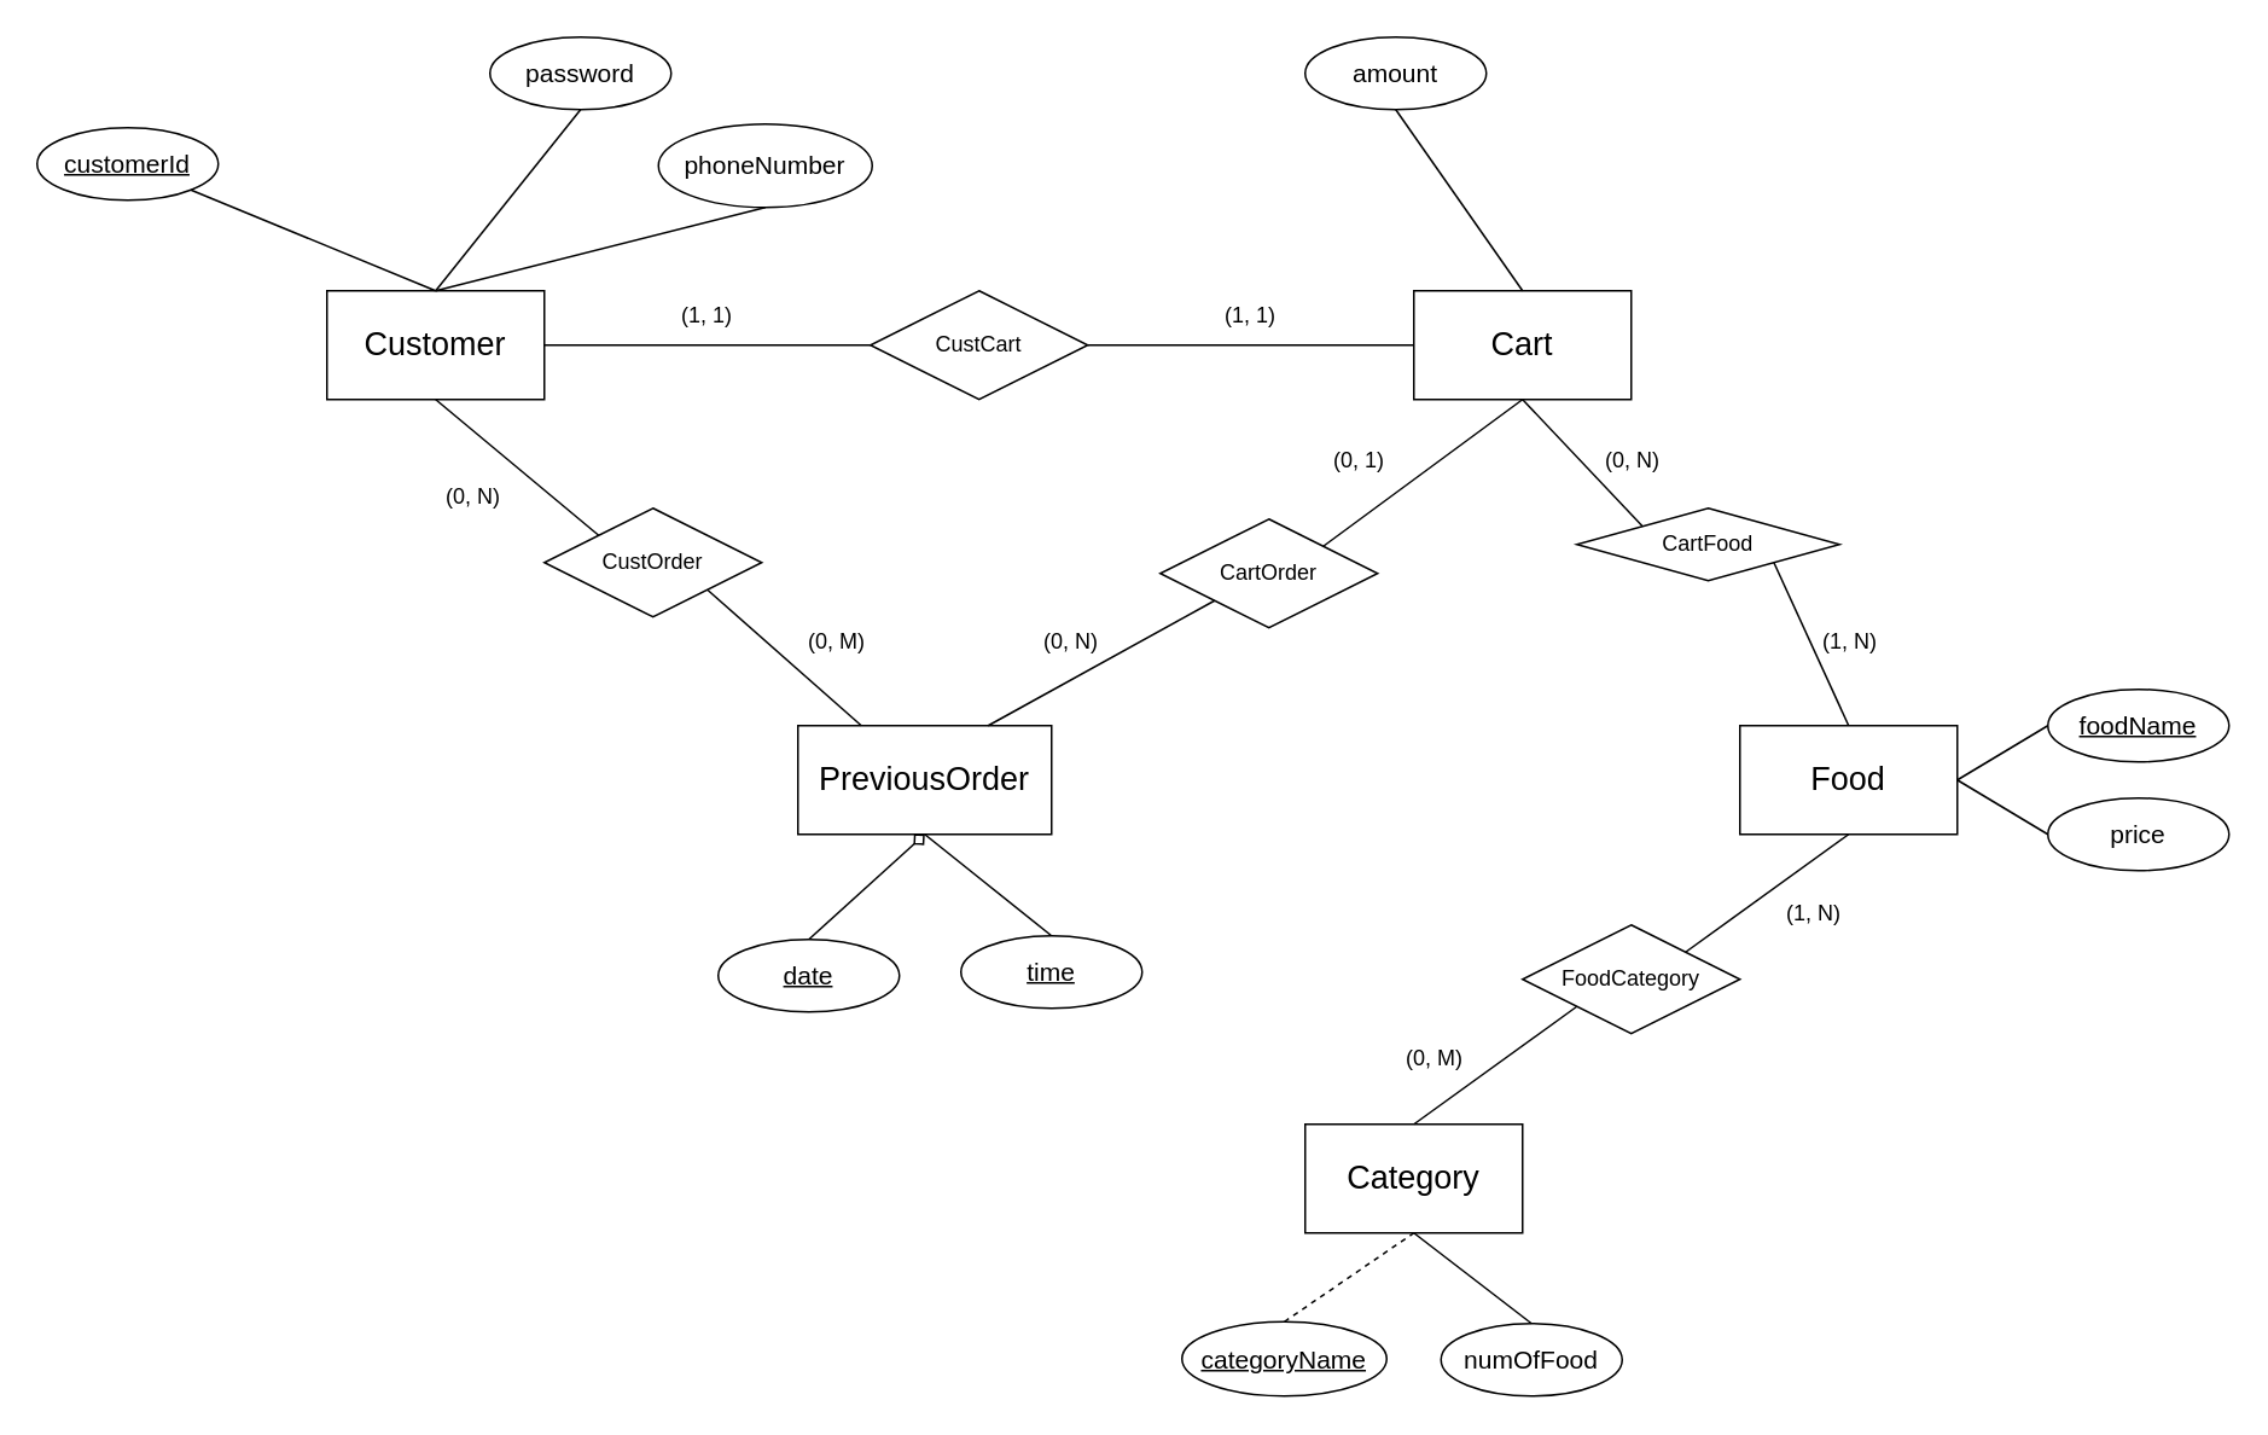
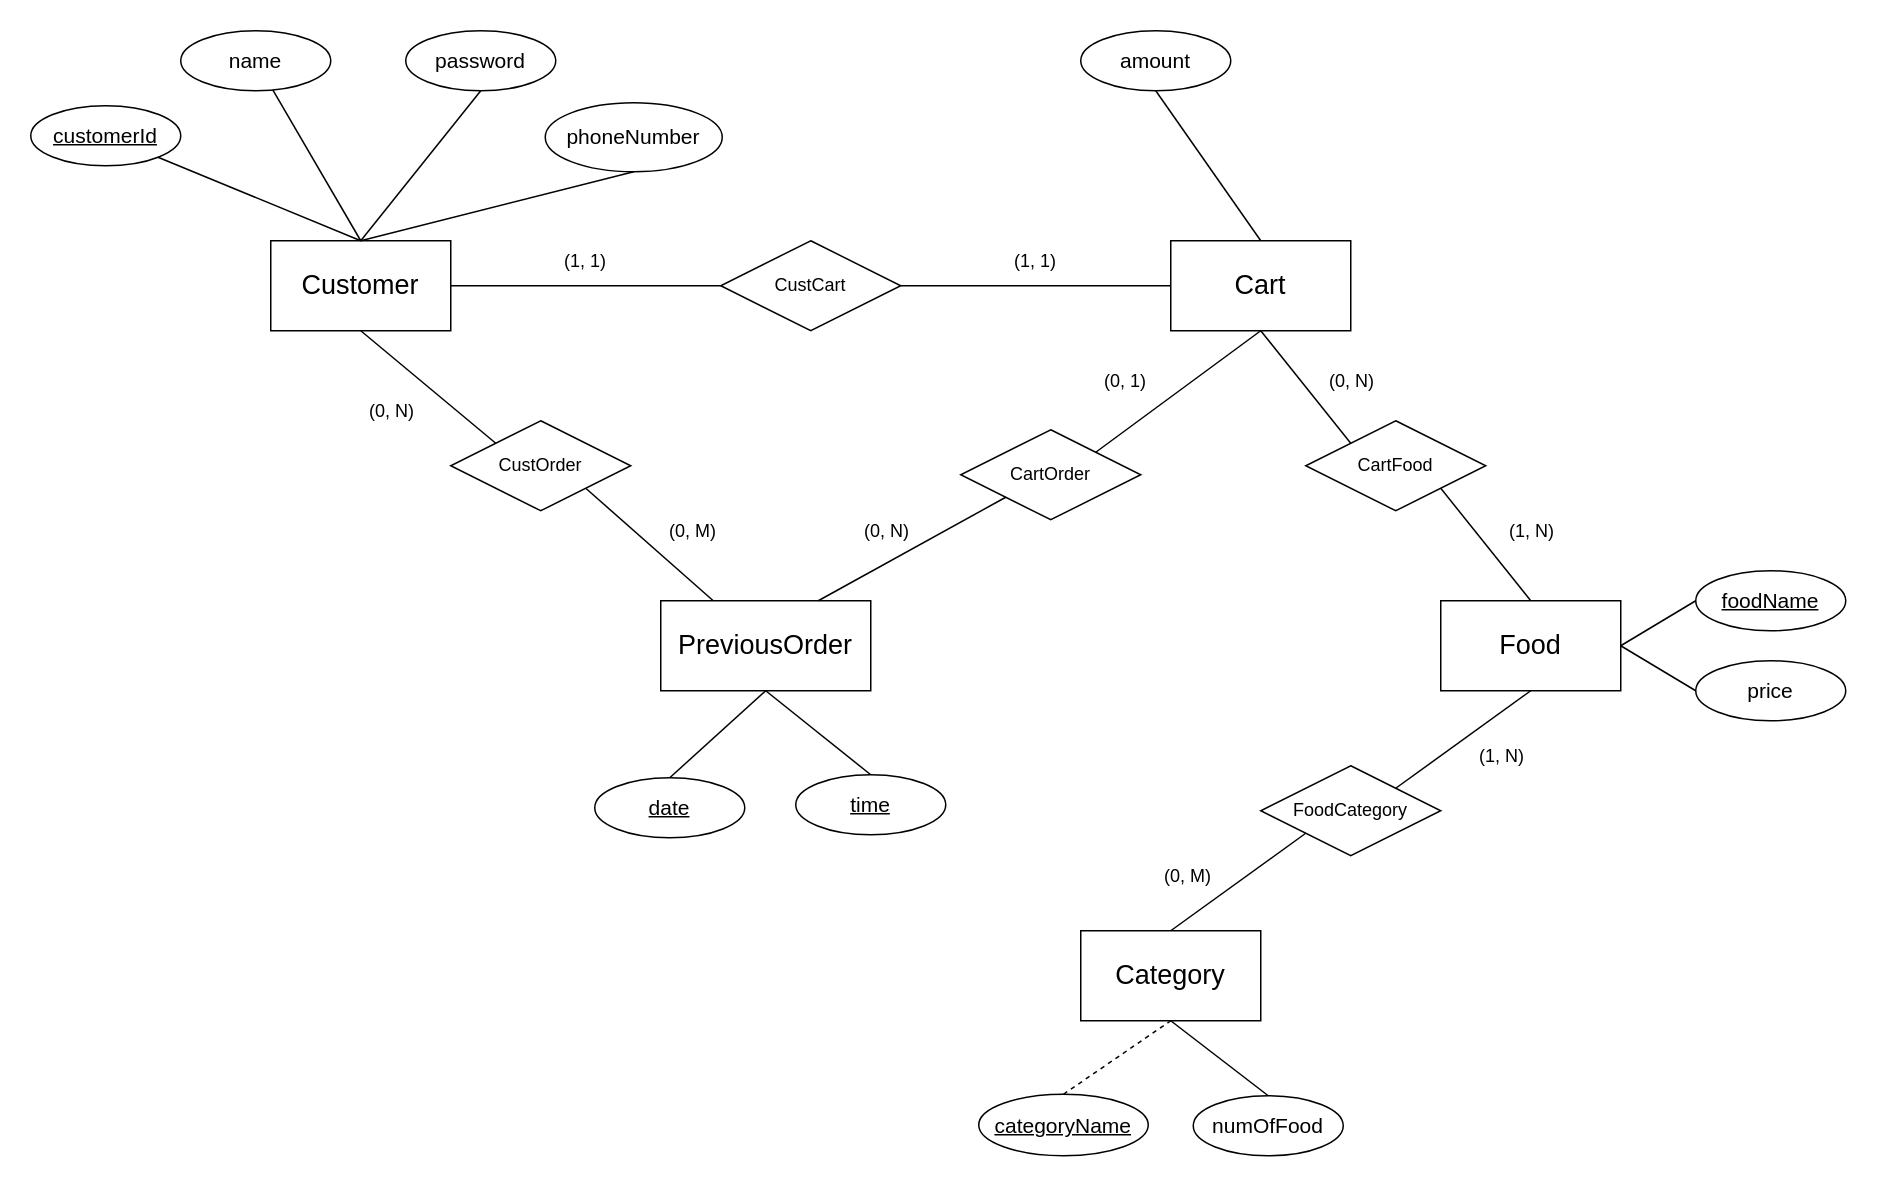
  <mxCell id="0" />
  <mxCell id="1" parent="0" />
  <mxCell id="2" value="&lt;font style=&quot;font-size: 18px;&quot;&gt;Customer&lt;/font&gt;" style="whiteSpace=wrap;html=1;align=center;" parent="1" vertex="1"><mxGeometry x="180" y="160" width="120" height="60" as="geometry" /></mxCell>
  <mxCell id="3" value="&lt;font style=&quot;font-size: 18px;&quot;&gt;Category&lt;/font&gt;" style="whiteSpace=wrap;html=1;align=center;" parent="1" vertex="1"><mxGeometry x="720" y="620" width="120" height="60" as="geometry" /></mxCell>
  <mxCell id="4" value="&lt;font style=&quot;font-size: 18px;&quot;&gt;Food&lt;/font&gt;" style="whiteSpace=wrap;html=1;align=center;" parent="1" vertex="1"><mxGeometry x="960" y="400" width="120" height="60" as="geometry" /></mxCell>
  <mxCell id="5" value="&lt;font style=&quot;font-size: 18px;&quot;&gt;Cart&lt;/font&gt;" style="whiteSpace=wrap;html=1;align=center;" parent="1" vertex="1"><mxGeometry x="780" y="160" width="120" height="60" as="geometry" /></mxCell>
  <mxCell id="6" value="&lt;font style=&quot;font-size: 18px;&quot;&gt;PreviousOrder&lt;/font&gt;" style="whiteSpace=wrap;html=1;align=center;" parent="1" vertex="1"><mxGeometry x="440" y="400" width="140" height="60" as="geometry" /></mxCell>
+ <mxCell id="7" style="rounded=0;orthogonalLoop=1;jettySize=auto;html=1;endArrow=none;endFill=0;entryX=0.5;entryY=0;entryDx=0;entryDy=0;" parent="1" source="8" target="2" edge="1"><mxGeometry relative="1" as="geometry" /></mxCell>
+ <mxCell id="8" value="name" style="ellipse;whiteSpace=wrap;html=1;align=center;fontSize=14;" parent="1" vertex="1"><mxGeometry x="120" y="20" width="100" height="40" as="geometry" /></mxCell>
  <mxCell id="9" value="customerId" style="ellipse;whiteSpace=wrap;html=1;align=center;fontStyle=4;fontSize=14;" parent="1" vertex="1"><mxGeometry x="20" y="70" width="100" height="40" as="geometry" /></mxCell>
  <mxCell id="10" style="rounded=0;orthogonalLoop=1;jettySize=auto;html=1;endArrow=none;endFill=0;entryX=0.5;entryY=0;entryDx=0;entryDy=0;" parent="1" source="9" target="2" edge="1"><mxGeometry relative="1" as="geometry"><mxPoint x="210" y="170" as="targetPoint" /></mxGeometry></mxCell>
  <mxCell id="11" value="password" style="ellipse;whiteSpace=wrap;html=1;align=center;fontSize=14;" parent="1" vertex="1"><mxGeometry x="270" y="20" width="100" height="40" as="geometry" /></mxCell>
  <mxCell id="12" value="phoneNumber" style="ellipse;whiteSpace=wrap;html=1;align=center;fontSize=14;" parent="1" vertex="1"><mxGeometry x="363" y="68" width="118" height="46" as="geometry" /></mxCell>
  <mxCell id="13" style="rounded=0;orthogonalLoop=1;jettySize=auto;html=1;endArrow=none;endFill=0;exitX=0.5;exitY=1;exitDx=0;exitDy=0;entryX=0.5;entryY=0;entryDx=0;entryDy=0;" parent="1" source="11" target="2" edge="1"><mxGeometry relative="1" as="geometry"><mxPoint x="154" y="69" as="sourcePoint" /><mxPoint x="228" y="170" as="targetPoint" /></mxGeometry></mxCell>
  <mxCell id="14" style="rounded=0;orthogonalLoop=1;jettySize=auto;html=1;endArrow=none;endFill=0;exitX=0.5;exitY=1;exitDx=0;exitDy=0;entryX=0.5;entryY=0;entryDx=0;entryDy=0;" parent="1" source="12" target="2" edge="1"><mxGeometry relative="1" as="geometry"><mxPoint x="280" y="50" as="sourcePoint" /><mxPoint x="250" y="170" as="targetPoint" /></mxGeometry></mxCell>
  <mxCell id="15" value="numOfFood" style="ellipse;whiteSpace=wrap;html=1;align=center;fontSize=14;" parent="1" vertex="1"><mxGeometry x="795" y="730" width="100" height="40" as="geometry" /></mxCell>
  <mxCell id="16" style="rounded=0;orthogonalLoop=1;jettySize=auto;html=1;endArrow=none;endFill=0;exitX=0.5;exitY=0;exitDx=0;exitDy=0;entryX=0.5;entryY=1;entryDx=0;entryDy=0;dashed=1;" parent="1" source="18" target="3" edge="1"><mxGeometry relative="1" as="geometry"><mxPoint x="710" y="550" as="sourcePoint" /><mxPoint x="800" y="615" as="targetPoint" /></mxGeometry></mxCell>
  <mxCell id="17" style="rounded=0;orthogonalLoop=1;jettySize=auto;html=1;endArrow=none;endFill=0;exitX=0.5;exitY=0;exitDx=0;exitDy=0;entryX=0.5;entryY=1;entryDx=0;entryDy=0;" parent="1" source="15" target="3" edge="1"><mxGeometry relative="1" as="geometry"><mxPoint x="840" y="495" as="sourcePoint" /><mxPoint x="800" y="615" as="targetPoint" /></mxGeometry></mxCell>
  <mxCell id="18" value="categoryName" style="ellipse;whiteSpace=wrap;html=1;align=center;fontStyle=4;fontSize=14;" parent="1" vertex="1"><mxGeometry x="652" y="729" width="113" height="41" as="geometry" /></mxCell>
  <mxCell id="19" value="CustCart" style="shape=rhombus;perimeter=rhombusPerimeter;whiteSpace=wrap;html=1;align=center;" parent="1" vertex="1"><mxGeometry x="480" y="160" width="120" height="60" as="geometry" /></mxCell>
- <mxCell id="20" style="rounded=0;orthogonalLoop=1;jettySize=auto;html=1;endArrow=diamond;endFill=0;exitX=0.5;exitY=0;exitDx=0;exitDy=0;entryX=0.5;entryY=1;entryDx=0;entryDy=0;" parent="1" source="53" target="6" edge="1"><mxGeometry relative="1" as="geometry"><mxPoint x="440" y="556" as="sourcePoint" /><mxPoint x="510" y="470" as="targetPoint" /></mxGeometry></mxCell>
+ <mxCell id="20" style="rounded=0;orthogonalLoop=1;jettySize=auto;html=1;endArrow=none;endFill=0;exitX=0.5;exitY=0;exitDx=0;exitDy=0;entryX=0.5;entryY=1;entryDx=0;entryDy=0;" parent="1" source="53" target="6" edge="1"><mxGeometry relative="1" as="geometry"><mxPoint x="440" y="556" as="sourcePoint" /><mxPoint x="510" y="470" as="targetPoint" /></mxGeometry></mxCell>
  <mxCell id="21" style="rounded=0;orthogonalLoop=1;jettySize=auto;html=1;endArrow=none;endFill=0;exitX=0.5;exitY=0;exitDx=0;exitDy=0;entryX=0.5;entryY=1;entryDx=0;entryDy=0;" parent="1" source="22" target="6" edge="1"><mxGeometry relative="1" as="geometry"><mxPoint x="700" y="330" as="sourcePoint" /><mxPoint x="510" y="470" as="targetPoint" /></mxGeometry></mxCell>
  <mxCell id="22" value="time" style="ellipse;whiteSpace=wrap;html=1;align=center;fontStyle=4;fontSize=14;" parent="1" vertex="1"><mxGeometry x="530" y="516" width="100" height="40" as="geometry" /></mxCell>
  <mxCell id="23" value="amount" style="ellipse;whiteSpace=wrap;html=1;align=center;fontSize=14;" parent="1" vertex="1"><mxGeometry x="720" y="20" width="100" height="40" as="geometry" /></mxCell>
  <mxCell id="24" style="rounded=0;orthogonalLoop=1;jettySize=auto;html=1;endArrow=none;endFill=0;exitX=0.5;exitY=1;exitDx=0;exitDy=0;" parent="1" source="23" edge="1"><mxGeometry relative="1" as="geometry"><mxPoint x="744" y="49" as="sourcePoint" /><mxPoint x="840" y="160" as="targetPoint" /></mxGeometry></mxCell>
  <mxCell id="25" style="rounded=0;orthogonalLoop=1;jettySize=auto;html=1;endArrow=none;endFill=0;exitX=0;exitY=0.5;exitDx=0;exitDy=0;entryX=1;entryY=0.5;entryDx=0;entryDy=0;" parent="1" source="19" target="2" edge="1"><mxGeometry relative="1" as="geometry"><mxPoint x="430" y="120" as="sourcePoint" /><mxPoint x="250" y="170" as="targetPoint" /></mxGeometry></mxCell>
  <mxCell id="26" style="rounded=0;orthogonalLoop=1;jettySize=auto;html=1;endArrow=none;endFill=0;exitX=0;exitY=0.5;exitDx=0;exitDy=0;entryX=1;entryY=0.5;entryDx=0;entryDy=0;" parent="1" source="5" target="19" edge="1"><mxGeometry relative="1" as="geometry"><mxPoint x="500" y="200" as="sourcePoint" /><mxPoint x="310" y="200" as="targetPoint" /></mxGeometry></mxCell>
  <mxCell id="27" value="(1, 1)" style="text;strokeColor=none;fillColor=none;align=left;verticalAlign=top;spacingLeft=4;spacingRight=4;overflow=hidden;rotatable=0;points=[[0,0.5],[1,0.5]];portConstraint=eastwest;whiteSpace=wrap;html=1;" parent="1" vertex="1"><mxGeometry x="370" y="160" width="40" height="26" as="geometry" /></mxCell>
  <mxCell id="28" value="(1, 1)" style="text;strokeColor=none;fillColor=none;align=left;verticalAlign=top;spacingLeft=4;spacingRight=4;overflow=hidden;rotatable=0;points=[[0,0.5],[1,0.5]];portConstraint=eastwest;whiteSpace=wrap;html=1;" parent="1" vertex="1"><mxGeometry x="670" y="160" width="40" height="26" as="geometry" /></mxCell>
  <mxCell id="29" style="rounded=0;orthogonalLoop=1;jettySize=auto;html=1;endArrow=none;endFill=0;exitX=0;exitY=0.5;exitDx=0;exitDy=0;entryX=1;entryY=0.5;entryDx=0;entryDy=0;" parent="1" source="30" target="4" edge="1"><mxGeometry relative="1" as="geometry"><mxPoint x="1200" y="460" as="sourcePoint" /><mxPoint x="1180" y="380" as="targetPoint" /></mxGeometry></mxCell>
  <mxCell id="30" value="price" style="ellipse;whiteSpace=wrap;html=1;align=center;fontSize=14;" parent="1" vertex="1"><mxGeometry x="1130" y="440" width="100" height="40" as="geometry" /></mxCell>
- <mxCell id="31" value="CartFood" style="shape=rhombus;perimeter=rhombusPerimeter;whiteSpace=wrap;html=1;align=center;" parent="1" vertex="1"><mxGeometry x="870" y="280" width="145" height="40" as="geometry" /></mxCell>
+ <mxCell id="31" value="CartFood" style="shape=rhombus;perimeter=rhombusPerimeter;whiteSpace=wrap;html=1;align=center;" parent="1" vertex="1"><mxGeometry x="870" y="280" width="120" height="60" as="geometry" /></mxCell>
  <mxCell id="32" style="rounded=0;orthogonalLoop=1;jettySize=auto;html=1;endArrow=none;endFill=0;entryX=0.5;entryY=1;entryDx=0;entryDy=0;exitX=0;exitY=0;exitDx=0;exitDy=0;" parent="1" source="31" target="5" edge="1"><mxGeometry relative="1" as="geometry"><mxPoint x="860" y="370" as="sourcePoint" /><mxPoint x="790" y="270" as="targetPoint" /></mxGeometry></mxCell>
  <mxCell id="33" style="rounded=0;orthogonalLoop=1;jettySize=auto;html=1;endArrow=none;endFill=0;entryX=0.5;entryY=0;entryDx=0;entryDy=0;exitX=1;exitY=1;exitDx=0;exitDy=0;" parent="1" source="31" target="4" edge="1"><mxGeometry relative="1" as="geometry"><mxPoint x="956" y="312" as="sourcePoint" /><mxPoint x="850" y="230" as="targetPoint" /></mxGeometry></mxCell>
  <mxCell id="34" value="(0, N)" style="text;strokeColor=none;fillColor=none;align=left;verticalAlign=top;spacingLeft=4;spacingRight=4;overflow=hidden;rotatable=0;points=[[0,0.5],[1,0.5]];portConstraint=eastwest;whiteSpace=wrap;html=1;" parent="1" vertex="1"><mxGeometry x="880" y="240" width="40" height="26" as="geometry" /></mxCell>
  <mxCell id="35" value="(1, N)" style="text;strokeColor=none;fillColor=none;align=left;verticalAlign=top;spacingLeft=4;spacingRight=4;overflow=hidden;rotatable=0;points=[[0,0.5],[1,0.5]];portConstraint=eastwest;whiteSpace=wrap;html=1;" parent="1" vertex="1"><mxGeometry x="1000" y="340" width="40" height="26" as="geometry" /></mxCell>
  <mxCell id="36" value="FoodCategory" style="shape=rhombus;perimeter=rhombusPerimeter;whiteSpace=wrap;html=1;align=center;" parent="1" vertex="1"><mxGeometry x="840" y="510" width="120" height="60" as="geometry" /></mxCell>
  <mxCell id="37" style="rounded=0;orthogonalLoop=1;jettySize=auto;html=1;endArrow=none;endFill=0;entryX=0.5;entryY=1;entryDx=0;entryDy=0;exitX=1;exitY=0;exitDx=0;exitDy=0;" parent="1" source="36" target="4" edge="1"><mxGeometry relative="1" as="geometry"><mxPoint x="970" y="335" as="sourcePoint" /><mxPoint x="1030" y="410" as="targetPoint" /></mxGeometry></mxCell>
  <mxCell id="38" style="rounded=0;orthogonalLoop=1;jettySize=auto;html=1;endArrow=none;endFill=0;entryX=0.5;entryY=0;entryDx=0;entryDy=0;exitX=0;exitY=1;exitDx=0;exitDy=0;" parent="1" source="36" target="3" edge="1"><mxGeometry relative="1" as="geometry"><mxPoint x="970" y="520" as="sourcePoint" /><mxPoint x="1030" y="470" as="targetPoint" /></mxGeometry></mxCell>
  <mxCell id="39" value="(1, N)" style="text;strokeColor=none;fillColor=none;align=left;verticalAlign=top;spacingLeft=4;spacingRight=4;overflow=hidden;rotatable=0;points=[[0,0.5],[1,0.5]];portConstraint=eastwest;whiteSpace=wrap;html=1;" parent="1" vertex="1"><mxGeometry x="980" y="490" width="40" height="26" as="geometry" /></mxCell>
  <mxCell id="40" value="(0, M)" style="text;strokeColor=none;fillColor=none;align=left;verticalAlign=top;spacingLeft=4;spacingRight=4;overflow=hidden;rotatable=0;points=[[0,0.5],[1,0.5]];portConstraint=eastwest;whiteSpace=wrap;html=1;" parent="1" vertex="1"><mxGeometry x="770" y="570" width="50" height="26" as="geometry" /></mxCell>
  <mxCell id="41" style="rounded=0;orthogonalLoop=1;jettySize=auto;html=1;endArrow=none;endFill=0;entryX=1;entryY=0.5;entryDx=0;entryDy=0;exitX=0;exitY=0.5;exitDx=0;exitDy=0;" parent="1" source="42" target="4" edge="1"><mxGeometry relative="1" as="geometry"><mxPoint x="1131" y="400" as="sourcePoint" /><mxPoint x="1110" y="310" as="targetPoint" /></mxGeometry></mxCell>
  <mxCell id="42" value="foodName" style="ellipse;whiteSpace=wrap;html=1;align=center;fontStyle=4;fontSize=14;" parent="1" vertex="1"><mxGeometry x="1130" y="380" width="100" height="40" as="geometry" /></mxCell>
  <mxCell id="43" value="CustOrder" style="shape=rhombus;perimeter=rhombusPerimeter;whiteSpace=wrap;html=1;align=center;" parent="1" vertex="1"><mxGeometry x="300" y="280" width="120" height="60" as="geometry" /></mxCell>
  <mxCell id="44" style="rounded=0;orthogonalLoop=1;jettySize=auto;html=1;endArrow=none;endFill=0;exitX=0;exitY=0;exitDx=0;exitDy=0;entryX=0.5;entryY=1;entryDx=0;entryDy=0;" parent="1" source="43" target="2" edge="1"><mxGeometry relative="1" as="geometry"><mxPoint x="500" y="200" as="sourcePoint" /><mxPoint x="310" y="200" as="targetPoint" /></mxGeometry></mxCell>
  <mxCell id="45" style="rounded=0;orthogonalLoop=1;jettySize=auto;html=1;endArrow=none;endFill=0;exitX=0.25;exitY=0;exitDx=0;exitDy=0;entryX=1;entryY=1;entryDx=0;entryDy=0;" parent="1" source="6" target="43" edge="1"><mxGeometry relative="1" as="geometry"><mxPoint x="340" y="305" as="sourcePoint" /><mxPoint x="250" y="230" as="targetPoint" /></mxGeometry></mxCell>
  <mxCell id="46" value="(0, N)" style="text;strokeColor=none;fillColor=none;align=left;verticalAlign=top;spacingLeft=4;spacingRight=4;overflow=hidden;rotatable=0;points=[[0,0.5],[1,0.5]];portConstraint=eastwest;whiteSpace=wrap;html=1;" parent="1" vertex="1"><mxGeometry x="240" y="260" width="40" height="26" as="geometry" /></mxCell>
  <mxCell id="47" value="(0, M)" style="text;strokeColor=none;fillColor=none;align=left;verticalAlign=top;spacingLeft=4;spacingRight=4;overflow=hidden;rotatable=0;points=[[0,0.5],[1,0.5]];portConstraint=eastwest;whiteSpace=wrap;html=1;" parent="1" vertex="1"><mxGeometry x="440" y="340" width="50" height="26" as="geometry" /></mxCell>
  <mxCell id="48" value="CartOrder" style="shape=rhombus;perimeter=rhombusPerimeter;whiteSpace=wrap;html=1;align=center;" parent="1" vertex="1"><mxGeometry x="640" y="286" width="120" height="60" as="geometry" /></mxCell>
  <mxCell id="49" style="rounded=0;orthogonalLoop=1;jettySize=auto;html=1;endArrow=none;endFill=0;exitX=0;exitY=1;exitDx=0;exitDy=0;entryX=0.75;entryY=0;entryDx=0;entryDy=0;" parent="1" source="48" target="6" edge="1"><mxGeometry relative="1" as="geometry"><mxPoint x="850" y="210" as="sourcePoint" /><mxPoint x="590" y="230" as="targetPoint" /></mxGeometry></mxCell>
  <mxCell id="50" style="rounded=0;orthogonalLoop=1;jettySize=auto;html=1;endArrow=none;endFill=0;exitX=1;exitY=0;exitDx=0;exitDy=0;entryX=0.5;entryY=1;entryDx=0;entryDy=0;" parent="1" source="48" target="5" edge="1"><mxGeometry relative="1" as="geometry"><mxPoint x="825" y="410" as="sourcePoint" /><mxPoint x="600" y="240" as="targetPoint" /></mxGeometry></mxCell>
  <mxCell id="51" value="(0, N)" style="text;strokeColor=none;fillColor=none;align=left;verticalAlign=top;spacingLeft=4;spacingRight=4;overflow=hidden;rotatable=0;points=[[0,0.5],[1,0.5]];portConstraint=eastwest;whiteSpace=wrap;html=1;" parent="1" vertex="1"><mxGeometry x="570" y="340" width="40" height="26" as="geometry" /></mxCell>
  <mxCell id="52" value="(0, 1)" style="text;strokeColor=none;fillColor=none;align=left;verticalAlign=top;spacingLeft=4;spacingRight=4;overflow=hidden;rotatable=0;points=[[0,0.5],[1,0.5]];portConstraint=eastwest;whiteSpace=wrap;html=1;" parent="1" vertex="1"><mxGeometry x="730" y="240" width="50" height="26" as="geometry" /></mxCell>
  <mxCell id="53" value="date" style="ellipse;whiteSpace=wrap;html=1;align=center;fontStyle=4;fontSize=14;" vertex="1" parent="1"><mxGeometry x="396" y="518" width="100" height="40" as="geometry" /></mxCell>
